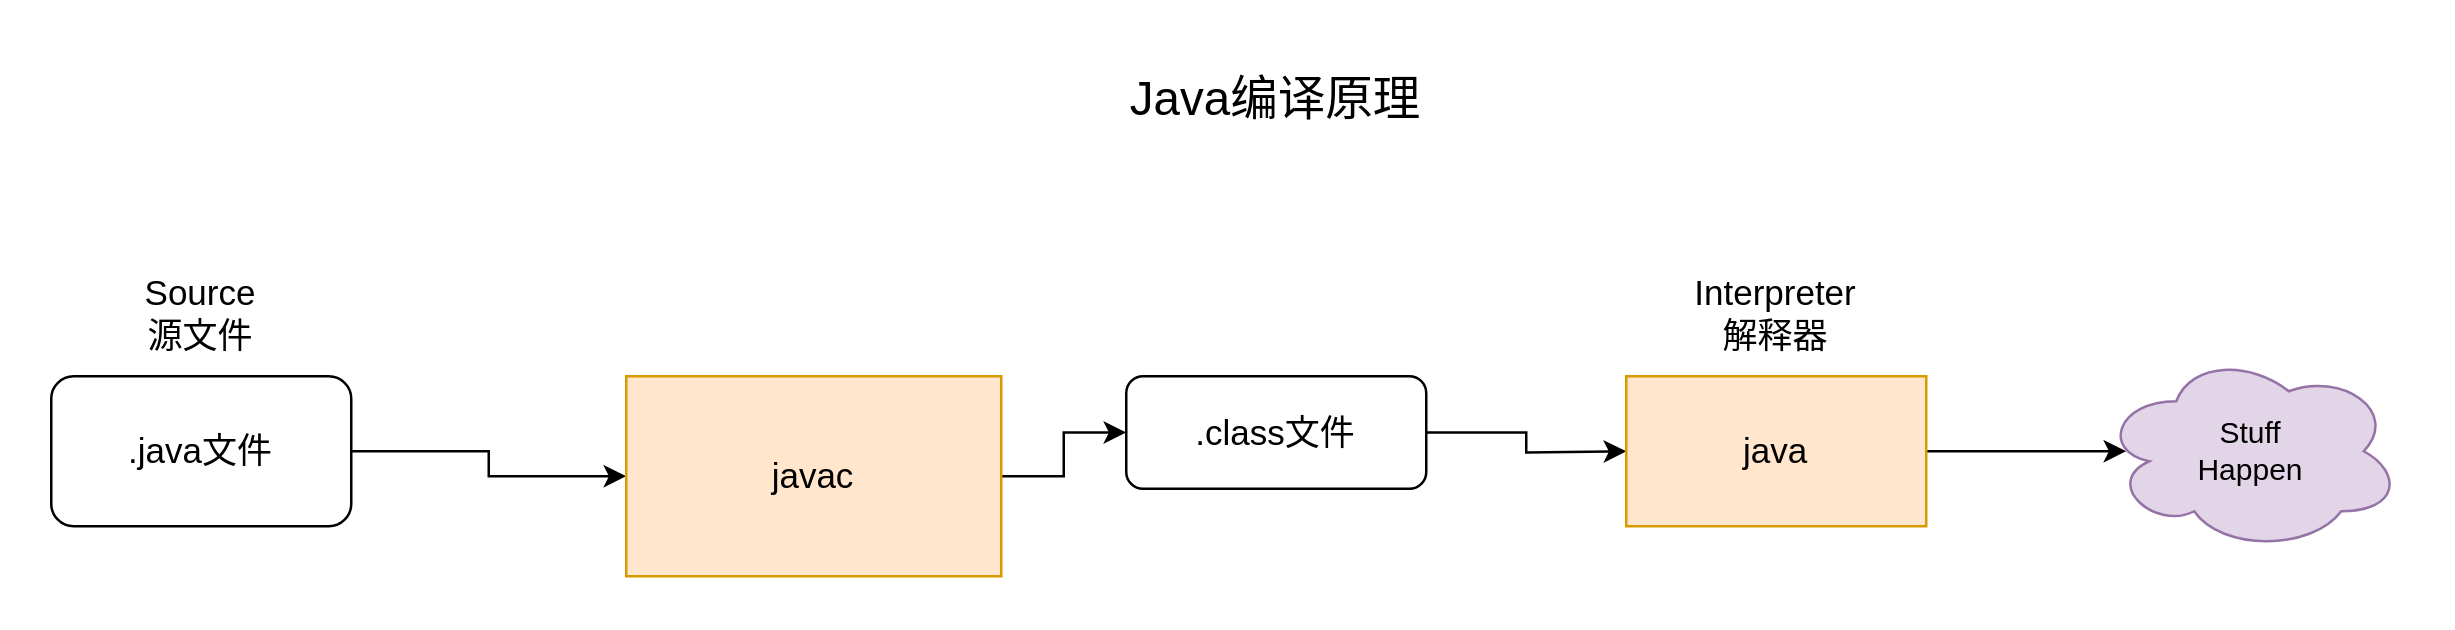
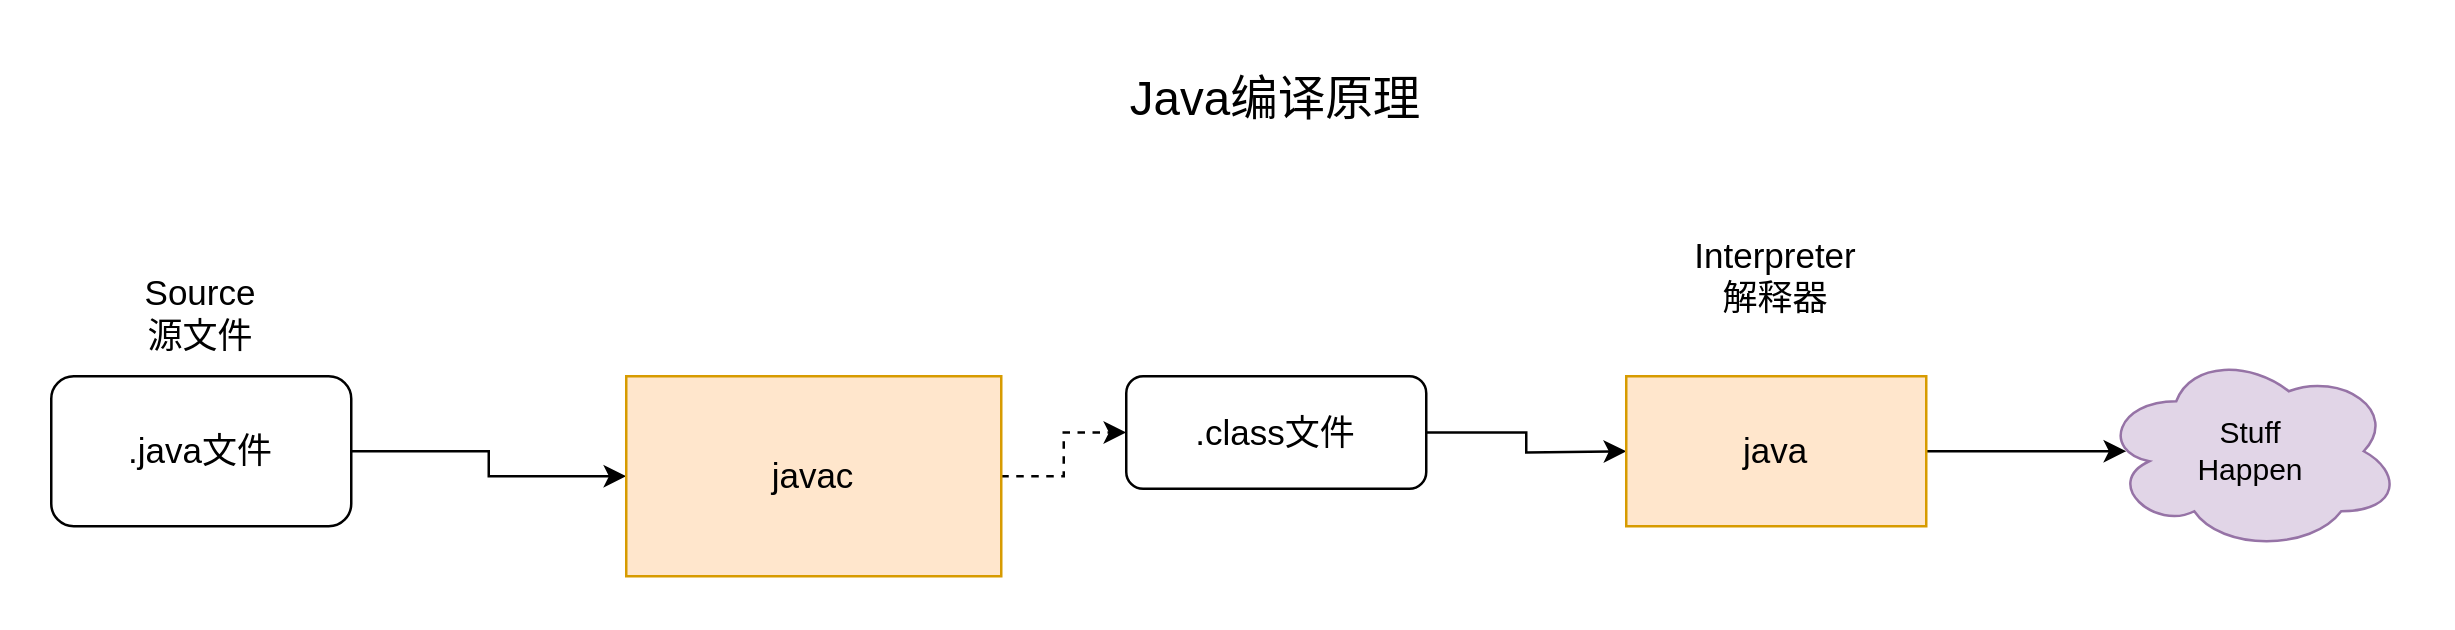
  <mxCell id="0" />
  <mxCell id="1" parent="0" />
  <mxCell id="2" value="" style="edgeStyle=orthogonalEdgeStyle;rounded=0;orthogonalLoop=1;jettySize=auto;html=1;" edge="1" parent="1" source="3" target="11"><mxGeometry relative="1" as="geometry"><mxPoint x="40" y="320" as="targetPoint" /></mxGeometry></mxCell>
  <mxCell id="3" value="&lt;font style=&quot;font-size: 14px;&quot;&gt;.java文件&lt;/font&gt;" style="rounded=1;whiteSpace=wrap;html=1;" vertex="1" parent="1"><mxGeometry x="20" y="150" width="120" height="60" as="geometry" /></mxCell>
  <mxCell id="4" value="" style="edgeStyle=orthogonalEdgeStyle;rounded=0;orthogonalLoop=1;jettySize=auto;html=1;" edge="1" parent="1" source="5"><mxGeometry relative="1" as="geometry"><mxPoint x="650" y="180" as="targetPoint" /></mxGeometry></mxCell>
  <mxCell id="5" value="&lt;font style=&quot;font-size: 14px;&quot;&gt;.class文件&lt;/font&gt;" style="whiteSpace=wrap;html=1;rounded=1;" vertex="1" parent="1"><mxGeometry x="450" y="150" width="120" height="45" as="geometry" /></mxCell>
  <mxCell id="6" value="" style="edgeStyle=orthogonalEdgeStyle;rounded=0;orthogonalLoop=1;jettySize=auto;html=1;" edge="1" parent="1"><mxGeometry relative="1" as="geometry"><mxPoint x="770" y="180" as="sourcePoint" /><mxPoint x="850" y="180" as="targetPoint" /></mxGeometry></mxCell>
- <mxCell id="7" value="&lt;font style=&quot;font-size: 14px;&quot;&gt;Interpreter&lt;br&gt;解释器&lt;/font&gt;" style="text;html=1;strokeColor=none;fillColor=none;align=center;verticalAlign=middle;whiteSpace=wrap;rounded=0;" vertex="1" parent="1"><mxGeometry x="680" y="110" width="60" height="30" as="geometry" /></mxCell>
+ <mxCell id="7" value="&lt;font style=&quot;font-size: 14px;&quot;&gt;Interpreter&lt;br&gt;解释器&lt;/font&gt;" style="text;html=1;strokeColor=none;fillColor=none;align=center;verticalAlign=middle;whiteSpace=wrap;rounded=0;" vertex="1" parent="1"><mxGeometry x="680" y="95" width="60" height="30" as="geometry" /></mxCell>
  <mxCell id="8" value="&lt;font style=&quot;font-size: 19px;&quot;&gt;Java编译原理&lt;/font&gt;" style="text;html=1;strokeColor=none;fillColor=none;align=center;verticalAlign=middle;whiteSpace=wrap;rounded=0;" vertex="1" parent="1"><mxGeometry x="450" y="20" width="120" height="40" as="geometry" /></mxCell>
  <mxCell id="9" value="Stuff&lt;br&gt;Happen" style="ellipse;shape=cloud;whiteSpace=wrap;html=1;fillColor=#e1d5e7;strokeColor=#9673a6;" vertex="1" parent="1"><mxGeometry x="840" y="140" width="120" height="80" as="geometry" /></mxCell>
- <mxCell id="10" value="" style="edgeStyle=orthogonalEdgeStyle;rounded=0;orthogonalLoop=1;jettySize=auto;html=1;fontFamily=Helvetica;fontSize=12;fontColor=default;" edge="1" parent="1" source="11" target="5"><mxGeometry relative="1" as="geometry" /></mxCell>
+ <mxCell id="10" value="" style="edgeStyle=orthogonalEdgeStyle;rounded=0;orthogonalLoop=1;jettySize=auto;html=1;fontFamily=Helvetica;fontSize=12;fontColor=default;dashed=1;" edge="1" parent="1" source="11" target="5"><mxGeometry relative="1" as="geometry" /></mxCell>
  <mxCell id="11" value="&lt;font style=&quot;font-size: 14px;&quot;&gt;javac&lt;/font&gt;" style="rounded=0;whiteSpace=wrap;html=1;strokeColor=#d79b00;align=center;verticalAlign=middle;fontFamily=Helvetica;fontSize=12;fontColor=default;fillColor=#ffe6cc;" vertex="1" parent="1"><mxGeometry x="250" y="150" width="150" height="80" as="geometry" /></mxCell>
  <mxCell id="12" value="&lt;font style=&quot;font-size: 14px;&quot;&gt;java&lt;/font&gt;" style="rounded=0;whiteSpace=wrap;html=1;strokeColor=#d79b00;align=center;verticalAlign=middle;fontFamily=Helvetica;fontSize=12;fontColor=default;fillColor=#ffe6cc;" vertex="1" parent="1"><mxGeometry x="650" y="150" width="120" height="60" as="geometry" /></mxCell>
  <mxCell id="13" value="Source&lt;div style=&quot;font-size: 14px;&quot;&gt;源文件&lt;/div&gt;" style="text;html=1;align=center;verticalAlign=middle;whiteSpace=wrap;rounded=0;fontSize=14;" vertex="1" parent="1"><mxGeometry x="50" y="110" width="60" height="30" as="geometry" /></mxCell>
